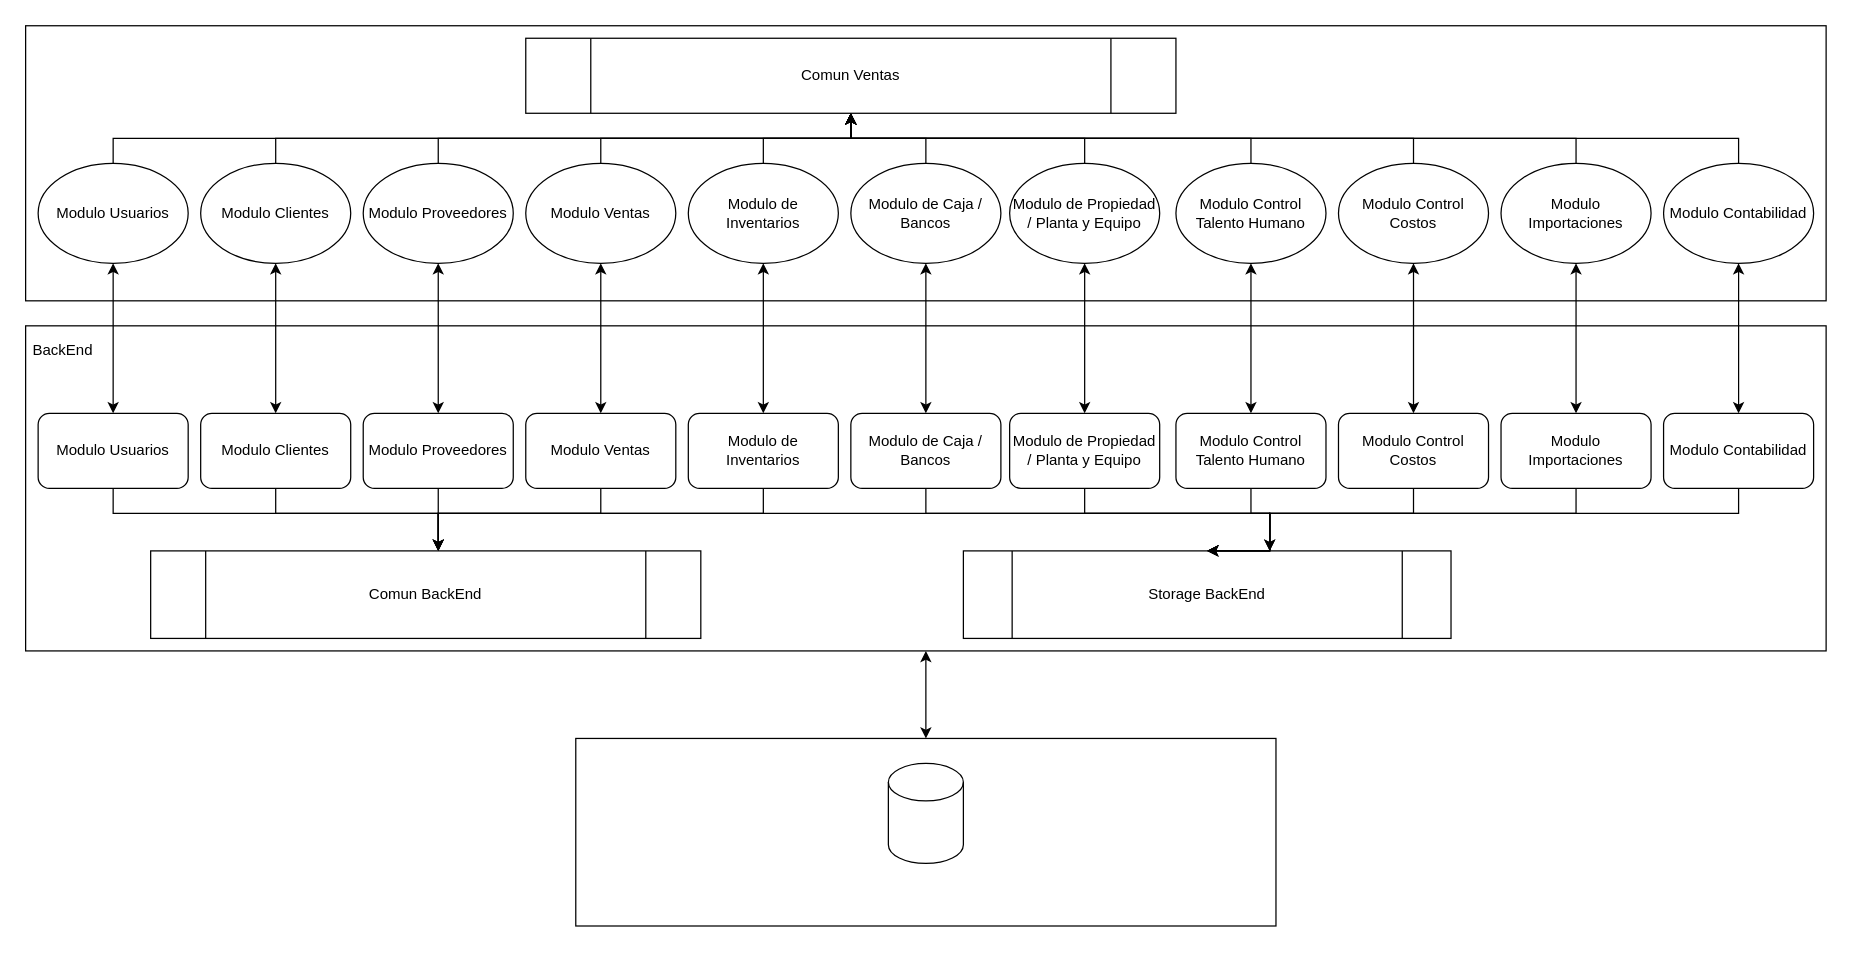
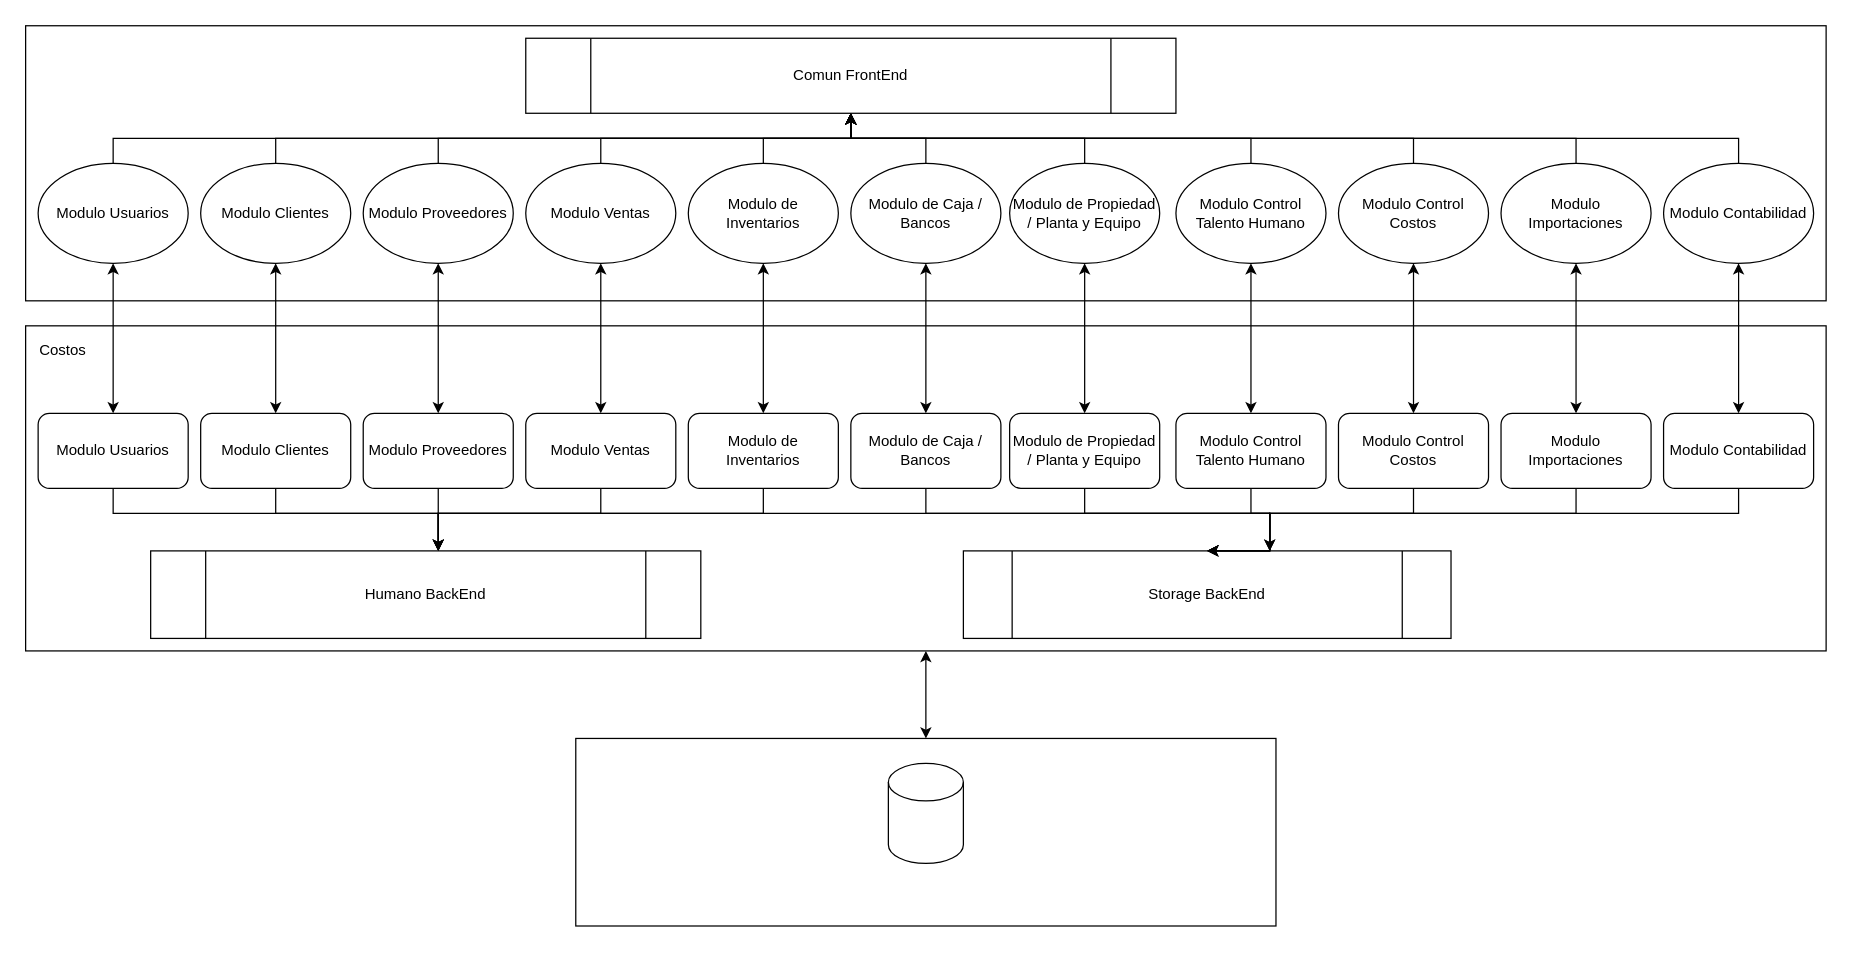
  <mxCell id="0" />
  <mxCell id="1" parent="0" />
  <mxCell id="2" value="" style="rounded=0;whiteSpace=wrap;html=1;" vertex="1" parent="1"><mxGeometry x="20" y="20" width="1440" height="220" as="geometry" /></mxCell>
  <mxCell id="3" value="" style="rounded=0;whiteSpace=wrap;html=1;" vertex="1" parent="1"><mxGeometry x="20" y="260" width="1440" height="260" as="geometry" /></mxCell>
  <mxCell id="4" style="edgeStyle=orthogonalEdgeStyle;rounded=0;orthogonalLoop=1;jettySize=auto;html=1;entryX=0.5;entryY=1;entryDx=0;entryDy=0;" edge="1" parent="1" source="5" target="14"><mxGeometry relative="1" as="geometry"><Array as="points"><mxPoint x="90" y="110" /><mxPoint x="680" y="110" /></Array></mxGeometry></mxCell>
  <mxCell id="5" value="Modulo Usuarios" style="ellipse;whiteSpace=wrap;html=1;" vertex="1" parent="1"><mxGeometry x="30" y="130" width="120" height="80" as="geometry" /></mxCell>
  <mxCell id="6" style="edgeStyle=orthogonalEdgeStyle;rounded=0;orthogonalLoop=1;jettySize=auto;html=1;entryX=0.5;entryY=1;entryDx=0;entryDy=0;" edge="1" parent="1" source="7" target="14"><mxGeometry relative="1" as="geometry"><Array as="points"><mxPoint x="220" y="110" /><mxPoint x="680" y="110" /></Array></mxGeometry></mxCell>
  <mxCell id="7" value="Modulo Clientes" style="ellipse;whiteSpace=wrap;html=1;" vertex="1" parent="1"><mxGeometry x="160" y="130" width="120" height="80" as="geometry" /></mxCell>
  <mxCell id="8" value="" style="edgeStyle=orthogonalEdgeStyle;rounded=0;orthogonalLoop=1;jettySize=auto;html=1;" edge="1" parent="1" source="9" target="14"><mxGeometry relative="1" as="geometry" /></mxCell>
  <mxCell id="9" value="Modulo Ventas" style="ellipse;whiteSpace=wrap;html=1;" vertex="1" parent="1"><mxGeometry x="420" y="130" width="120" height="80" as="geometry" /></mxCell>
  <mxCell id="10" value="" style="edgeStyle=orthogonalEdgeStyle;rounded=0;orthogonalLoop=1;jettySize=auto;html=1;" edge="1" parent="1" source="11" target="14"><mxGeometry relative="1" as="geometry" /></mxCell>
  <mxCell id="11" value="Modulo de Inventarios" style="ellipse;whiteSpace=wrap;html=1;" vertex="1" parent="1"><mxGeometry x="550" y="130" width="120" height="80" as="geometry" /></mxCell>
  <mxCell id="12" value="" style="edgeStyle=orthogonalEdgeStyle;rounded=0;orthogonalLoop=1;jettySize=auto;html=1;" edge="1" parent="1" source="13" target="14"><mxGeometry relative="1" as="geometry" /></mxCell>
  <mxCell id="13" value="Modulo de Propiedad / Planta y Equipo" style="ellipse;whiteSpace=wrap;html=1;" vertex="1" parent="1"><mxGeometry x="807" y="130" width="120" height="80" as="geometry" /></mxCell>
- <mxCell id="14" value="Comun Ventas" style="shape=process;whiteSpace=wrap;html=1;backgroundOutline=1;" vertex="1" parent="1"><mxGeometry x="420" y="30" width="520" height="60" as="geometry" /></mxCell>
+ <mxCell id="14" value="Comun FrontEnd" style="shape=process;whiteSpace=wrap;html=1;backgroundOutline=1;" vertex="1" parent="1"><mxGeometry x="420" y="30" width="520" height="60" as="geometry" /></mxCell>
  <mxCell id="15" style="edgeStyle=orthogonalEdgeStyle;rounded=0;orthogonalLoop=1;jettySize=auto;html=1;exitX=0.5;exitY=1;exitDx=0;exitDy=0;entryX=0.5;entryY=0;entryDx=0;entryDy=0;" edge="1" parent="1" source="16" target="37"><mxGeometry relative="1" as="geometry"><Array as="points"><mxPoint x="90" y="410" /><mxPoint x="1015" y="410" /></Array></mxGeometry></mxCell>
  <mxCell id="16" value="Modulo Usuarios" style="rounded=1;whiteSpace=wrap;html=1;" vertex="1" parent="1"><mxGeometry x="30" y="330" width="120" height="60" as="geometry" /></mxCell>
  <mxCell id="17" style="edgeStyle=orthogonalEdgeStyle;rounded=0;orthogonalLoop=1;jettySize=auto;html=1;exitX=0.5;exitY=1;exitDx=0;exitDy=0;" edge="1" parent="1" source="18"><mxGeometry relative="1" as="geometry"><mxPoint x="350" y="440" as="targetPoint" /><Array as="points"><mxPoint x="220" y="410" /><mxPoint x="350" y="410" /></Array></mxGeometry></mxCell>
  <mxCell id="18" value="Modulo Clientes" style="rounded=1;whiteSpace=wrap;html=1;" vertex="1" parent="1"><mxGeometry x="160" y="330" width="120" height="60" as="geometry" /></mxCell>
  <mxCell id="19" style="edgeStyle=orthogonalEdgeStyle;rounded=0;orthogonalLoop=1;jettySize=auto;html=1;exitX=0.5;exitY=1;exitDx=0;exitDy=0;" edge="1" parent="1" source="20"><mxGeometry relative="1" as="geometry"><mxPoint x="350" y="440" as="targetPoint" /><Array as="points"><mxPoint x="480" y="410" /><mxPoint x="350" y="410" /></Array></mxGeometry></mxCell>
  <mxCell id="20" value="Modulo Ventas" style="rounded=1;whiteSpace=wrap;html=1;" vertex="1" parent="1"><mxGeometry x="420" y="330" width="120" height="60" as="geometry" /></mxCell>
  <mxCell id="21" style="edgeStyle=orthogonalEdgeStyle;rounded=0;orthogonalLoop=1;jettySize=auto;html=1;exitX=0.5;exitY=1;exitDx=0;exitDy=0;" edge="1" parent="1" source="22"><mxGeometry relative="1" as="geometry"><mxPoint x="350" y="440" as="targetPoint" /><Array as="points"><mxPoint x="610" y="410" /><mxPoint x="350" y="410" /></Array></mxGeometry></mxCell>
  <mxCell id="22" value="Modulo de Inventarios" style="rounded=1;whiteSpace=wrap;html=1;" vertex="1" parent="1"><mxGeometry x="550" y="330" width="120" height="60" as="geometry" /></mxCell>
  <mxCell id="23" style="edgeStyle=orthogonalEdgeStyle;rounded=0;orthogonalLoop=1;jettySize=auto;html=1;" edge="1" parent="1" source="24" target="37"><mxGeometry relative="1" as="geometry"><Array as="points"><mxPoint x="740" y="410" /><mxPoint x="1015" y="410" /></Array></mxGeometry></mxCell>
  <mxCell id="24" value="Modulo de Caja / Bancos" style="rounded=1;whiteSpace=wrap;html=1;" vertex="1" parent="1"><mxGeometry x="680" y="330" width="120" height="60" as="geometry" /></mxCell>
  <mxCell id="25" style="edgeStyle=orthogonalEdgeStyle;rounded=0;orthogonalLoop=1;jettySize=auto;html=1;entryX=0.5;entryY=0;entryDx=0;entryDy=0;" edge="1" parent="1" source="26" target="37"><mxGeometry relative="1" as="geometry"><Array as="points"><mxPoint x="867" y="410" /><mxPoint x="1015" y="410" /></Array></mxGeometry></mxCell>
  <mxCell id="26" value="Modulo de Propiedad / Planta y Equipo" style="rounded=1;whiteSpace=wrap;html=1;" vertex="1" parent="1"><mxGeometry x="807" y="330" width="120" height="60" as="geometry" /></mxCell>
  <mxCell id="27" value="" style="rounded=0;whiteSpace=wrap;html=1;" vertex="1" parent="1"><mxGeometry x="460" y="590" width="560" height="150" as="geometry" /></mxCell>
- <mxCell id="28" value="BackEnd" style="text;html=1;strokeColor=none;fillColor=none;align=center;verticalAlign=middle;whiteSpace=wrap;rounded=0;" vertex="1" parent="1"><mxGeometry x="30" y="270" width="40" height="20" as="geometry" /></mxCell>
+ <mxCell id="28" value="Costos" style="text;html=1;strokeColor=none;fillColor=none;align=center;verticalAlign=middle;whiteSpace=wrap;rounded=0;" vertex="1" parent="1"><mxGeometry x="30" y="270" width="40" height="20" as="geometry" /></mxCell>
  <mxCell id="29" value="" style="endArrow=classic;startArrow=classic;html=1;entryX=0.5;entryY=1;entryDx=0;entryDy=0;exitX=0.5;exitY=0;exitDx=0;exitDy=0;" edge="1" parent="1" source="18" target="7"><mxGeometry width="50" height="50" relative="1" as="geometry"><mxPoint x="394" y="330" as="sourcePoint" /><mxPoint x="444" y="280" as="targetPoint" /></mxGeometry></mxCell>
  <mxCell id="30" value="" style="endArrow=classic;startArrow=classic;html=1;entryX=0.5;entryY=1;entryDx=0;entryDy=0;exitX=0.5;exitY=0;exitDx=0;exitDy=0;" edge="1" parent="1" source="16" target="5"><mxGeometry width="50" height="50" relative="1" as="geometry"><mxPoint x="550" y="280" as="sourcePoint" /><mxPoint x="600" y="230" as="targetPoint" /></mxGeometry></mxCell>
  <mxCell id="31" value="" style="endArrow=classic;startArrow=classic;html=1;entryX=0.5;entryY=1;entryDx=0;entryDy=0;exitX=0.5;exitY=0;exitDx=0;exitDy=0;" edge="1" parent="1" source="20" target="9"><mxGeometry width="50" height="50" relative="1" as="geometry"><mxPoint x="520.5" y="330" as="sourcePoint" /><mxPoint x="520" y="210" as="targetPoint" /></mxGeometry></mxCell>
  <mxCell id="32" value="" style="endArrow=classic;startArrow=classic;html=1;entryX=0.5;entryY=1;entryDx=0;entryDy=0;exitX=0.5;exitY=0;exitDx=0;exitDy=0;" edge="1" parent="1" source="22" target="11"><mxGeometry width="50" height="50" relative="1" as="geometry"><mxPoint x="660" y="340" as="sourcePoint" /><mxPoint x="660" y="220" as="targetPoint" /></mxGeometry></mxCell>
  <mxCell id="33" value="" style="endArrow=classic;startArrow=classic;html=1;entryX=0.5;entryY=1;entryDx=0;entryDy=0;" edge="1" parent="1" source="26" target="13"><mxGeometry width="50" height="50" relative="1" as="geometry"><mxPoint x="790" y="340" as="sourcePoint" /><mxPoint x="790" y="220" as="targetPoint" /></mxGeometry></mxCell>
  <mxCell id="34" value="" style="shape=cylinder3;whiteSpace=wrap;html=1;boundedLbl=1;backgroundOutline=1;size=15;" vertex="1" parent="1"><mxGeometry x="710" y="610" width="60" height="80" as="geometry" /></mxCell>
- <mxCell id="35" value="Comun BackEnd" style="shape=process;whiteSpace=wrap;html=1;backgroundOutline=1;" vertex="1" parent="1"><mxGeometry x="120" y="440" width="440" height="70" as="geometry" /></mxCell>
+ <mxCell id="35" value="Humano BackEnd" style="shape=process;whiteSpace=wrap;html=1;backgroundOutline=1;" vertex="1" parent="1"><mxGeometry x="120" y="440" width="440" height="70" as="geometry" /></mxCell>
  <mxCell id="36" value="" style="endArrow=classic;startArrow=classic;html=1;exitX=0.5;exitY=0;exitDx=0;exitDy=0;entryX=0.5;entryY=1;entryDx=0;entryDy=0;" edge="1" parent="1" source="27" target="3"><mxGeometry width="50" height="50" relative="1" as="geometry"><mxPoint x="550" y="580" as="sourcePoint" /><mxPoint x="600" y="530" as="targetPoint" /></mxGeometry></mxCell>
  <mxCell id="37" value="Storage BackEnd" style="shape=process;whiteSpace=wrap;html=1;backgroundOutline=1;" vertex="1" parent="1"><mxGeometry x="770" y="440" width="390" height="70" as="geometry" /></mxCell>
  <mxCell id="38" style="edgeStyle=orthogonalEdgeStyle;rounded=0;orthogonalLoop=1;jettySize=auto;html=1;entryX=0.5;entryY=1;entryDx=0;entryDy=0;" edge="1" parent="1" source="39" target="14"><mxGeometry relative="1" as="geometry"><Array as="points"><mxPoint x="350" y="110" /><mxPoint x="680" y="110" /></Array></mxGeometry></mxCell>
  <mxCell id="39" value="Modulo Proveedores" style="ellipse;whiteSpace=wrap;html=1;" vertex="1" parent="1"><mxGeometry x="290" y="130" width="120" height="80" as="geometry" /></mxCell>
  <mxCell id="40" value="" style="edgeStyle=orthogonalEdgeStyle;rounded=0;orthogonalLoop=1;jettySize=auto;html=1;" edge="1" parent="1" source="41" target="14"><mxGeometry relative="1" as="geometry" /></mxCell>
  <mxCell id="41" value="Modulo de Caja / Bancos" style="ellipse;whiteSpace=wrap;html=1;" vertex="1" parent="1"><mxGeometry x="680" y="130" width="120" height="80" as="geometry" /></mxCell>
  <mxCell id="42" style="edgeStyle=orthogonalEdgeStyle;rounded=0;orthogonalLoop=1;jettySize=auto;html=1;entryX=0.5;entryY=1;entryDx=0;entryDy=0;" edge="1" parent="1" source="43" target="14"><mxGeometry relative="1" as="geometry" /></mxCell>
  <mxCell id="43" value="Modulo Control Talento Humano" style="ellipse;whiteSpace=wrap;html=1;" vertex="1" parent="1"><mxGeometry x="940" y="130" width="120" height="80" as="geometry" /></mxCell>
  <mxCell id="44" style="edgeStyle=orthogonalEdgeStyle;rounded=0;orthogonalLoop=1;jettySize=auto;html=1;entryX=0.5;entryY=1;entryDx=0;entryDy=0;" edge="1" parent="1" source="45" target="14"><mxGeometry relative="1" as="geometry"><Array as="points"><mxPoint x="1130" y="110" /><mxPoint x="680" y="110" /></Array></mxGeometry></mxCell>
  <mxCell id="45" value="Modulo Control Costos" style="ellipse;whiteSpace=wrap;html=1;" vertex="1" parent="1"><mxGeometry x="1070" y="130" width="120" height="80" as="geometry" /></mxCell>
  <mxCell id="46" style="edgeStyle=orthogonalEdgeStyle;rounded=0;orthogonalLoop=1;jettySize=auto;html=1;" edge="1" parent="1" source="47"><mxGeometry relative="1" as="geometry"><mxPoint x="680" y="90" as="targetPoint" /><Array as="points"><mxPoint x="1260" y="110" /><mxPoint x="680" y="110" /></Array></mxGeometry></mxCell>
  <mxCell id="47" value="Modulo Importaciones" style="ellipse;whiteSpace=wrap;html=1;" vertex="1" parent="1"><mxGeometry x="1200" y="130" width="120" height="80" as="geometry" /></mxCell>
  <mxCell id="48" style="edgeStyle=orthogonalEdgeStyle;rounded=0;orthogonalLoop=1;jettySize=auto;html=1;entryX=0.5;entryY=1;entryDx=0;entryDy=0;" edge="1" parent="1" source="49" target="14"><mxGeometry relative="1" as="geometry"><Array as="points"><mxPoint x="1390" y="110" /><mxPoint x="680" y="110" /></Array></mxGeometry></mxCell>
  <mxCell id="49" value="Modulo Contabilidad" style="ellipse;whiteSpace=wrap;html=1;" vertex="1" parent="1"><mxGeometry x="1330" y="130" width="120" height="80" as="geometry" /></mxCell>
  <mxCell id="50" style="edgeStyle=orthogonalEdgeStyle;rounded=0;orthogonalLoop=1;jettySize=auto;html=1;exitX=0.5;exitY=1;exitDx=0;exitDy=0;" edge="1" parent="1" source="51" target="35"><mxGeometry relative="1" as="geometry"><Array as="points"><mxPoint x="350" y="430" /><mxPoint x="350" y="430" /></Array></mxGeometry></mxCell>
  <mxCell id="51" value="Modulo Proveedores" style="rounded=1;whiteSpace=wrap;html=1;" vertex="1" parent="1"><mxGeometry x="290" y="330" width="120" height="60" as="geometry" /></mxCell>
  <mxCell id="52" style="edgeStyle=orthogonalEdgeStyle;rounded=0;orthogonalLoop=1;jettySize=auto;html=1;exitX=0.5;exitY=1;exitDx=0;exitDy=0;" edge="1" parent="1" source="53" target="37"><mxGeometry relative="1" as="geometry"><Array as="points"><mxPoint x="1000" y="410" /><mxPoint x="1015" y="410" /></Array></mxGeometry></mxCell>
  <mxCell id="53" value="Modulo Control Talento Humano" style="rounded=1;whiteSpace=wrap;html=1;" vertex="1" parent="1"><mxGeometry x="940" y="330" width="120" height="60" as="geometry" /></mxCell>
  <mxCell id="54" style="edgeStyle=orthogonalEdgeStyle;rounded=0;orthogonalLoop=1;jettySize=auto;html=1;entryX=0.5;entryY=0;entryDx=0;entryDy=0;" edge="1" parent="1" source="55" target="37"><mxGeometry relative="1" as="geometry"><Array as="points"><mxPoint x="1130" y="410" /><mxPoint x="1015" y="410" /></Array></mxGeometry></mxCell>
  <mxCell id="55" value="Modulo Control Costos" style="rounded=1;whiteSpace=wrap;html=1;" vertex="1" parent="1"><mxGeometry x="1070" y="330" width="120" height="60" as="geometry" /></mxCell>
  <mxCell id="56" style="edgeStyle=orthogonalEdgeStyle;rounded=0;orthogonalLoop=1;jettySize=auto;html=1;entryX=0.5;entryY=0;entryDx=0;entryDy=0;" edge="1" parent="1" source="57" target="37"><mxGeometry relative="1" as="geometry"><Array as="points"><mxPoint x="1260" y="410" /><mxPoint x="1015" y="410" /></Array></mxGeometry></mxCell>
  <mxCell id="57" value="Modulo Importaciones" style="rounded=1;whiteSpace=wrap;html=1;" vertex="1" parent="1"><mxGeometry x="1200" y="330" width="120" height="60" as="geometry" /></mxCell>
  <mxCell id="58" style="edgeStyle=orthogonalEdgeStyle;rounded=0;orthogonalLoop=1;jettySize=auto;html=1;entryX=0.5;entryY=0;entryDx=0;entryDy=0;" edge="1" parent="1" source="59" target="37"><mxGeometry relative="1" as="geometry"><Array as="points"><mxPoint x="1390" y="410" /><mxPoint x="1015" y="410" /></Array></mxGeometry></mxCell>
  <mxCell id="59" value="Modulo Contabilidad" style="rounded=1;whiteSpace=wrap;html=1;" vertex="1" parent="1"><mxGeometry x="1330" y="330" width="120" height="60" as="geometry" /></mxCell>
  <mxCell id="60" value="" style="endArrow=classic;startArrow=classic;html=1;entryX=0.5;entryY=1;entryDx=0;entryDy=0;exitX=0.5;exitY=0;exitDx=0;exitDy=0;" edge="1" parent="1" source="53" target="43"><mxGeometry width="50" height="50" relative="1" as="geometry"><mxPoint x="877" y="340" as="sourcePoint" /><mxPoint x="877" y="220" as="targetPoint" /></mxGeometry></mxCell>
  <mxCell id="61" value="" style="endArrow=classic;startArrow=classic;html=1;entryX=0.5;entryY=1;entryDx=0;entryDy=0;exitX=0.5;exitY=0;exitDx=0;exitDy=0;" edge="1" parent="1" source="55" target="45"><mxGeometry width="50" height="50" relative="1" as="geometry"><mxPoint x="1010" y="340" as="sourcePoint" /><mxPoint x="1010" y="220" as="targetPoint" /></mxGeometry></mxCell>
  <mxCell id="62" value="" style="endArrow=classic;startArrow=classic;html=1;entryX=0.5;entryY=1;entryDx=0;entryDy=0;" edge="1" parent="1" source="57" target="47"><mxGeometry width="50" height="50" relative="1" as="geometry"><mxPoint x="1140" y="340" as="sourcePoint" /><mxPoint x="1140" y="220" as="targetPoint" /></mxGeometry></mxCell>
  <mxCell id="63" value="" style="endArrow=classic;startArrow=classic;html=1;entryX=0.5;entryY=1;entryDx=0;entryDy=0;exitX=0.5;exitY=0;exitDx=0;exitDy=0;" edge="1" parent="1" source="59" target="49"><mxGeometry width="50" height="50" relative="1" as="geometry"><mxPoint x="1150" y="350" as="sourcePoint" /><mxPoint x="1150" y="230" as="targetPoint" /></mxGeometry></mxCell>
  <mxCell id="64" value="" style="endArrow=classic;startArrow=classic;html=1;entryX=0.5;entryY=1;entryDx=0;entryDy=0;exitX=0.5;exitY=0;exitDx=0;exitDy=0;" edge="1" parent="1" source="51" target="39"><mxGeometry width="50" height="50" relative="1" as="geometry"><mxPoint x="230" y="340" as="sourcePoint" /><mxPoint x="230" y="220" as="targetPoint" /></mxGeometry></mxCell>
  <mxCell id="65" value="" style="endArrow=classic;startArrow=classic;html=1;entryX=0.5;entryY=1;entryDx=0;entryDy=0;exitX=0.5;exitY=0;exitDx=0;exitDy=0;" edge="1" parent="1" source="24" target="41"><mxGeometry width="50" height="50" relative="1" as="geometry"><mxPoint x="620" y="340" as="sourcePoint" /><mxPoint x="620" y="220" as="targetPoint" /></mxGeometry></mxCell>
